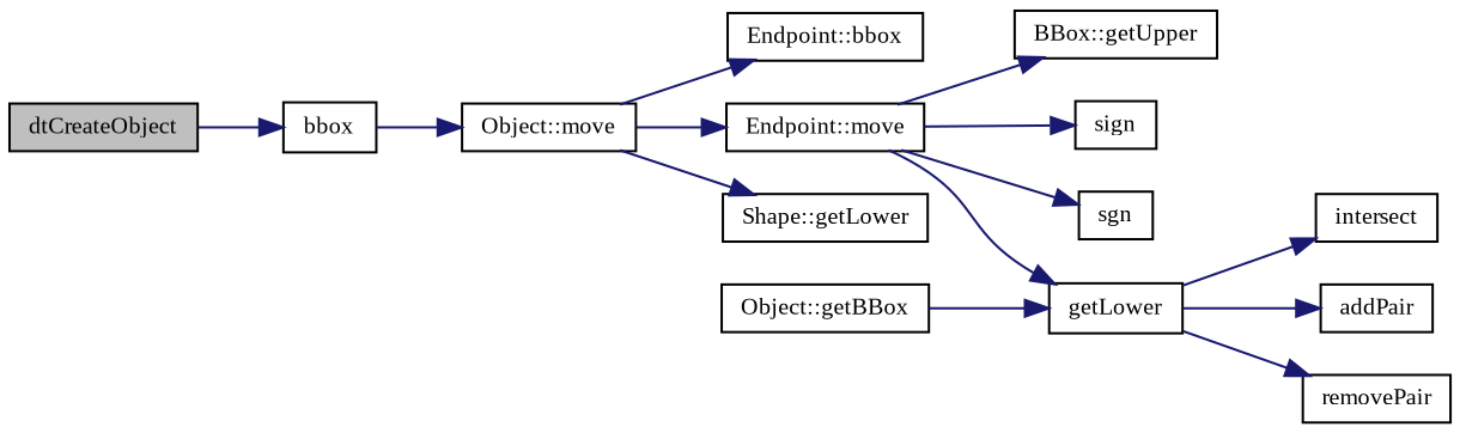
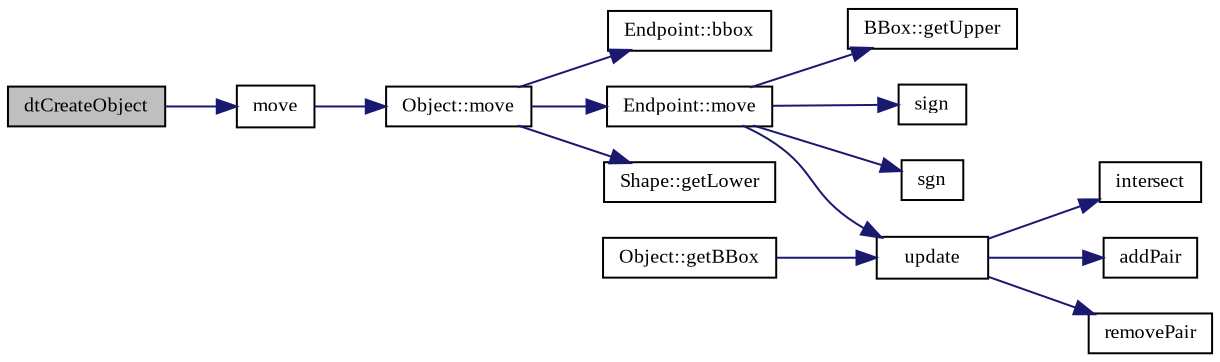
  digraph {
    fontname="Liberation Serif"
    rankdir=LR
    node [color=black fillcolor=white fontname="Liberation Serif" fontsize=10 shape=record style=filled]
    edge [color=midnightblue fontname="Liberation Serif" fontsize=10 labelfontname=Helvetica labelfontsize=10 style=solid]
    n1 [fillcolor=grey75 fontcolor=black height=0.2 label=dtCreateObject width=0.4]
-   n2 [height=0.2 label=bbox width=0.4]
+   n2 [height=0.2 label=move width=0.4]
    n3 [height=0.2 label="Object::move" width=0.4]
    n4 [height=0.2 label="Endpoint::bbox" width=0.4]
    n5 [height=0.2 label="Endpoint::move" width=0.4]
    n6 [height=0.2 label="Shape::getLower" width=0.4]
    n7 [height=0.2 label="BBox::getUpper" width=0.4]
    n8 [height=0.2 label=sign width=0.4]
    n9 [height=0.2 label=sgn width=0.4]
-   n10 [height=0.2 label=getLower width=0.4]
+   n10 [height=0.2 label=update width=0.4]
    n11 [height=0.2 label=intersect width=0.4]
    n12 [height=0.2 label=addPair width=0.4]
    n13 [height=0.2 label=removePair width=0.4]
    n14 [height=0.2 label="Object::getBBox" width=0.4]
    n1 -> n2
    n2 -> n3
    n3 -> n4
    n3 -> n5
    n3 -> n6
    n5 -> n7
    n5 -> n8
    n5 -> n9
    n5 -> n10
    n10 -> n11
    n10 -> n12
    n10 -> n13
    n14 -> n10
  }
